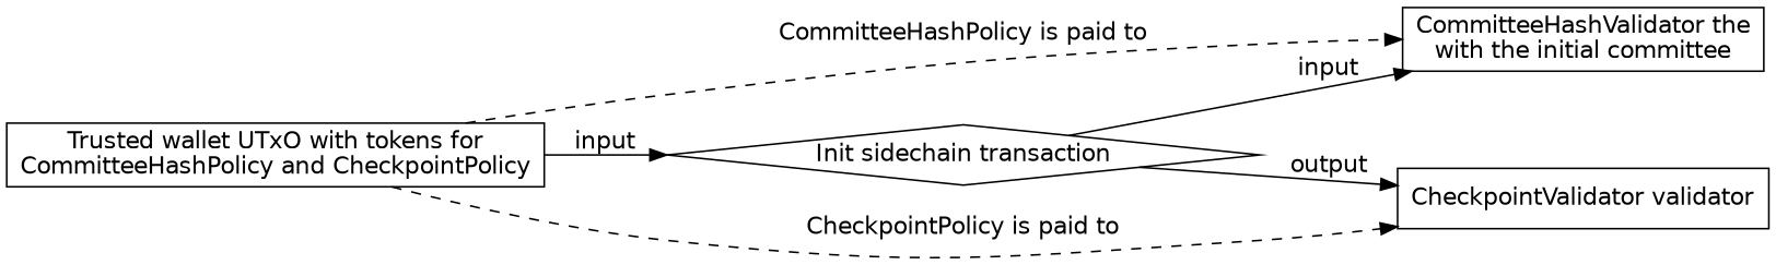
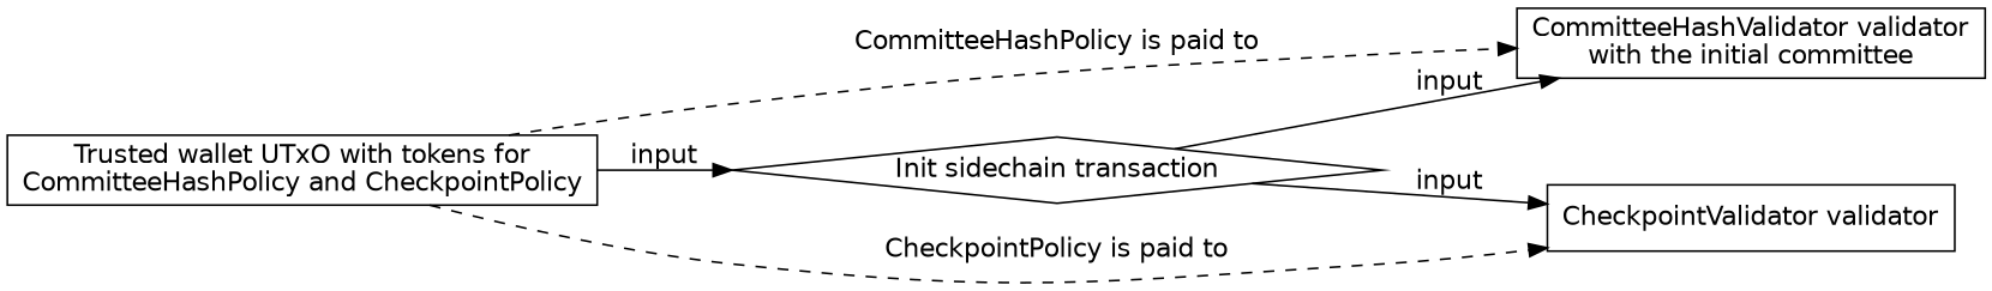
  strict digraph {
    fontname="DejaVu Sans"
    nodesep=0.5
    rankdir=LR
    ranksep=0.5
    node [fontname="DejaVu Sans" shape=record]
    edge [fontname="DejaVu Sans"]
    n1 [label="Trusted wallet UTxO with tokens for\nCommitteeHashPolicy and CheckpointPolicy"]
    n2 [label="Init sidechain transaction" shape=diamond]
-   n3 [label="CommitteeHashValidator the\nwith the initial committee"]
+   n3 [label="CommitteeHashValidator validator\nwith the initial committee"]
    n4 [label="CheckpointValidator validator"]
    n1 -> n2 [label=input]
    n1 -> n3 [label="CommitteeHashPolicy is paid to" style=dashed]
    n1 -> n4 [label="CheckpointPolicy is paid to" style=dashed]
    n2 -> n3 [label=input]
-   n2 -> n4 [label=output]
+   n2 -> n4 [label=input]
  }
